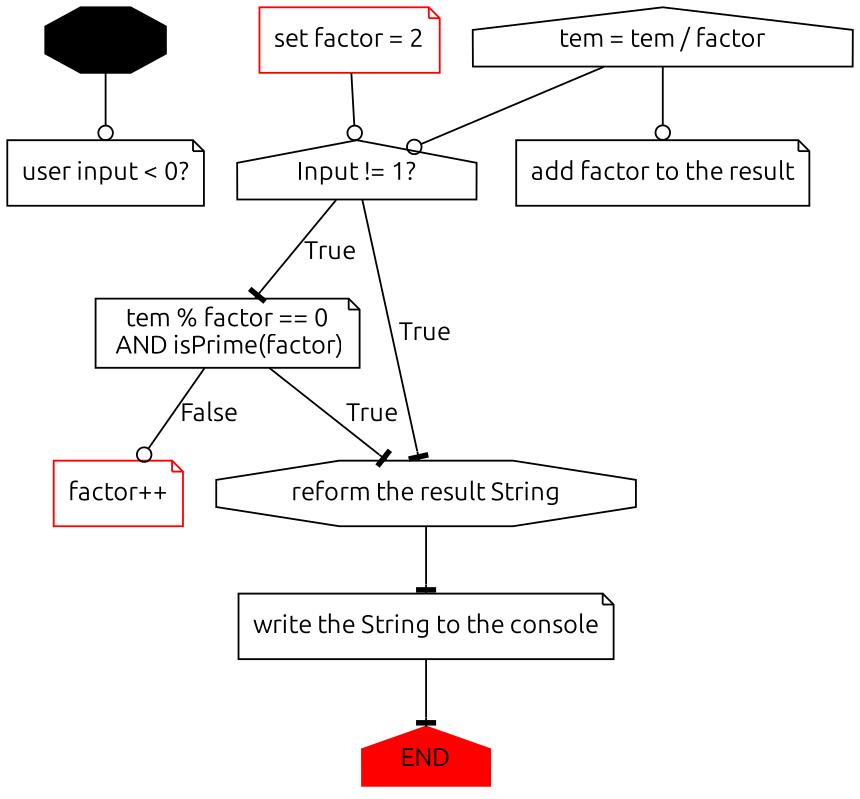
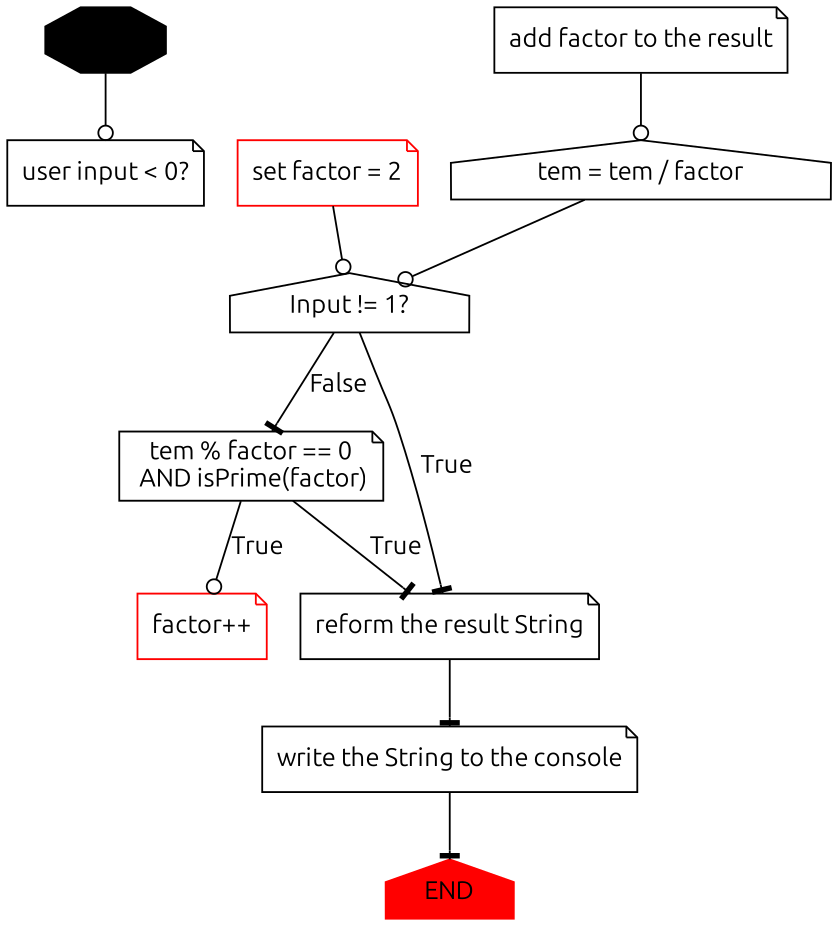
  digraph {
    fontname=Ubuntu
    node [color=black fontname=Ubuntu shape=note]
    edge [arrowhead=odot fontname=Ubuntu]
    n1 [label=Start shape=octagon style=filled]
    n2 [label="user input < 0?"]
    n3 [color=red label="set factor = 2"]
    n4 [label="Input != 1?" shape=house]
    n5 [color=red label=END shape=house style=filled]
    n6 [label="tem % factor == 0\n AND isPrime(factor)"]
-   n7 [label="reform the result String" shape=octagon]
+   n7 [label="reform the result String"]
    n8 [color=red label="factor++"]
    n9 [label="write the String to the console"]
    n10 [label="add factor to the result"]
    n11 [label="tem = tem / factor" shape=house]
    n1 -> n2
    n3 -> n4
-   n4 -> n6 [arrowhead=tee label=True]
+   n4 -> n6 [arrowhead=tee label=False]
    n4 -> n7 [arrowhead=tee label=True]
    n6 -> n7 [arrowhead=tee label=True]
-   n6 -> n8 [label=False]
+   n6 -> n8 [label=True]
    n7 -> n9 [arrowhead=tee]
    n9 -> n5 [arrowhead=tee]
-   n11 -> n10
+   n10 -> n11
    n11 -> n4
  }
